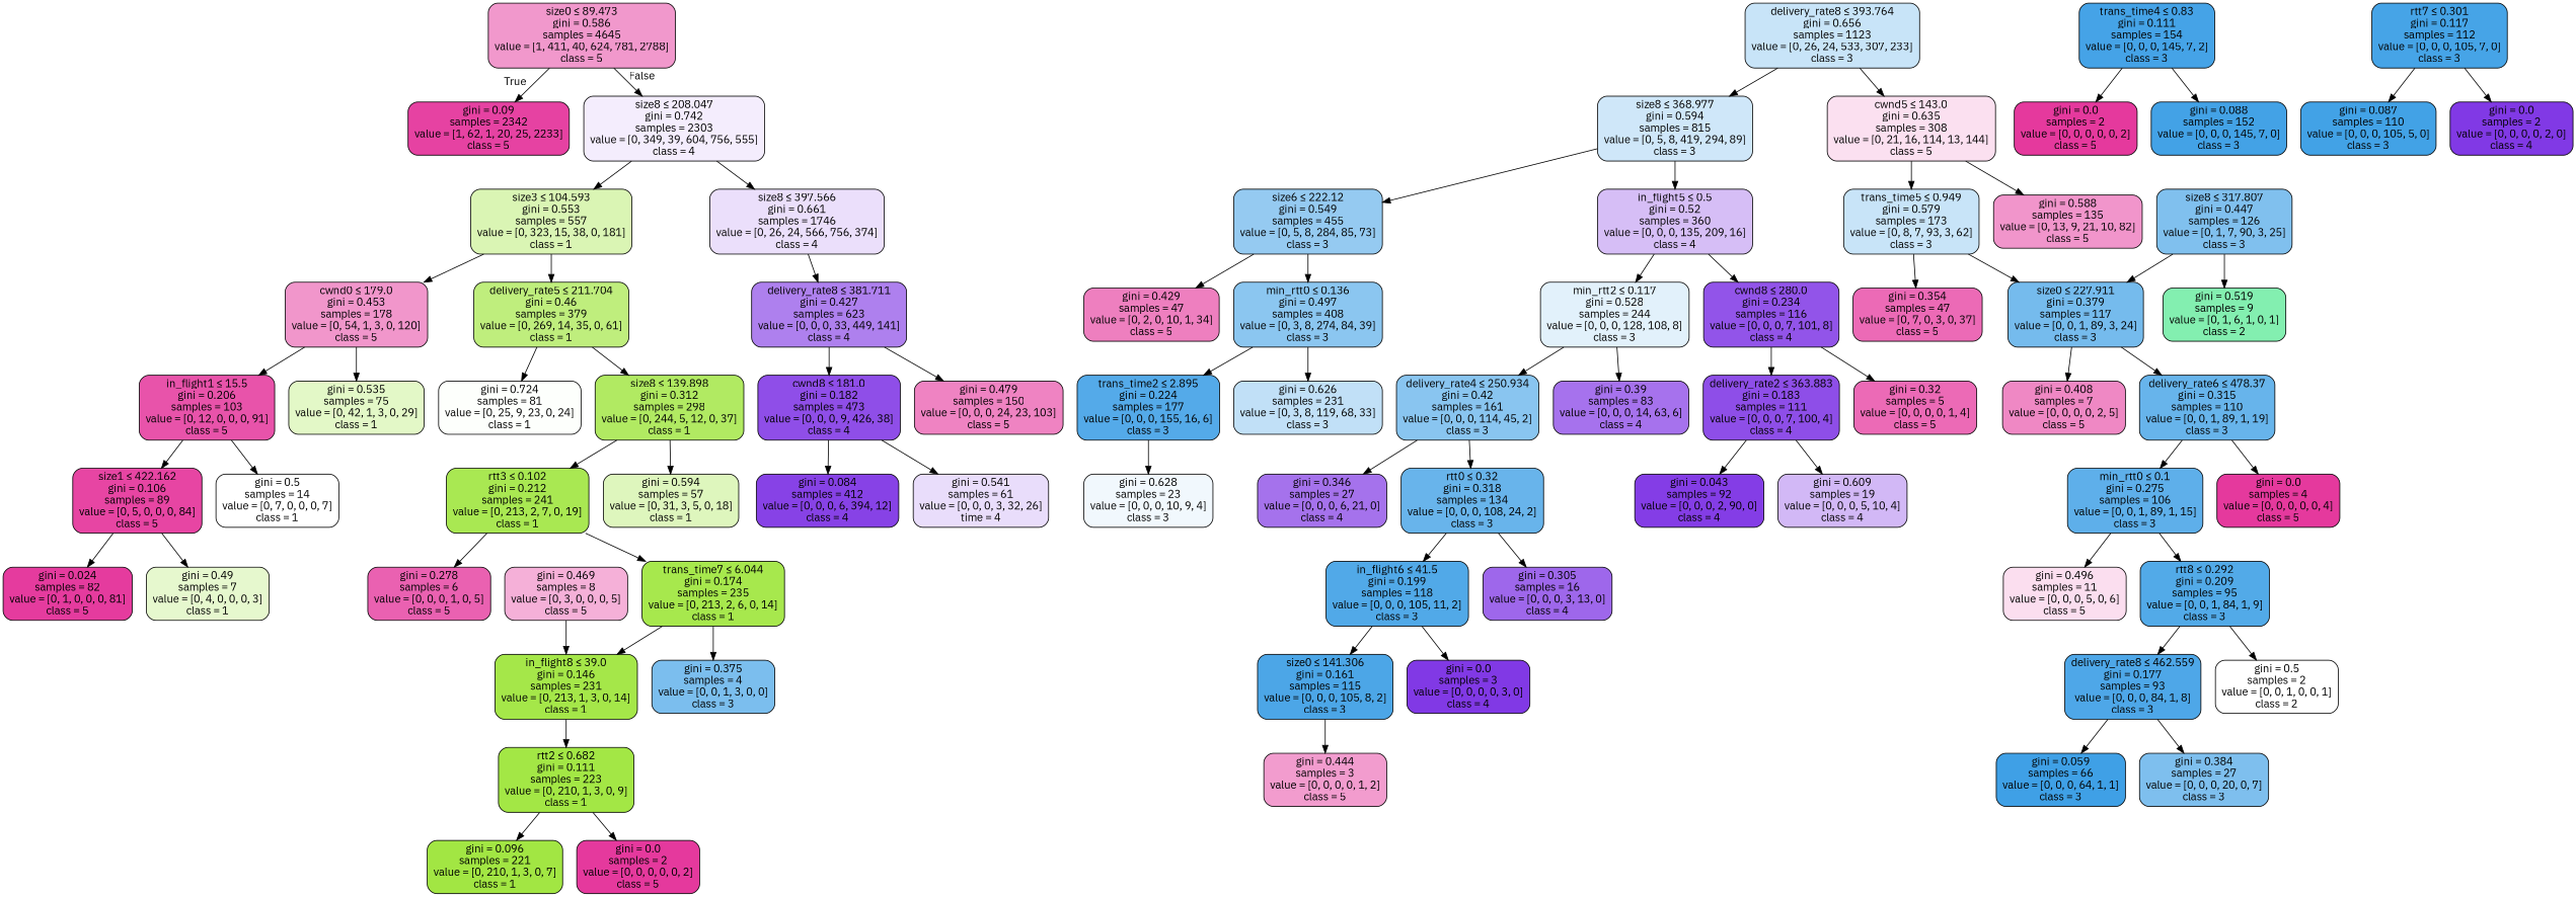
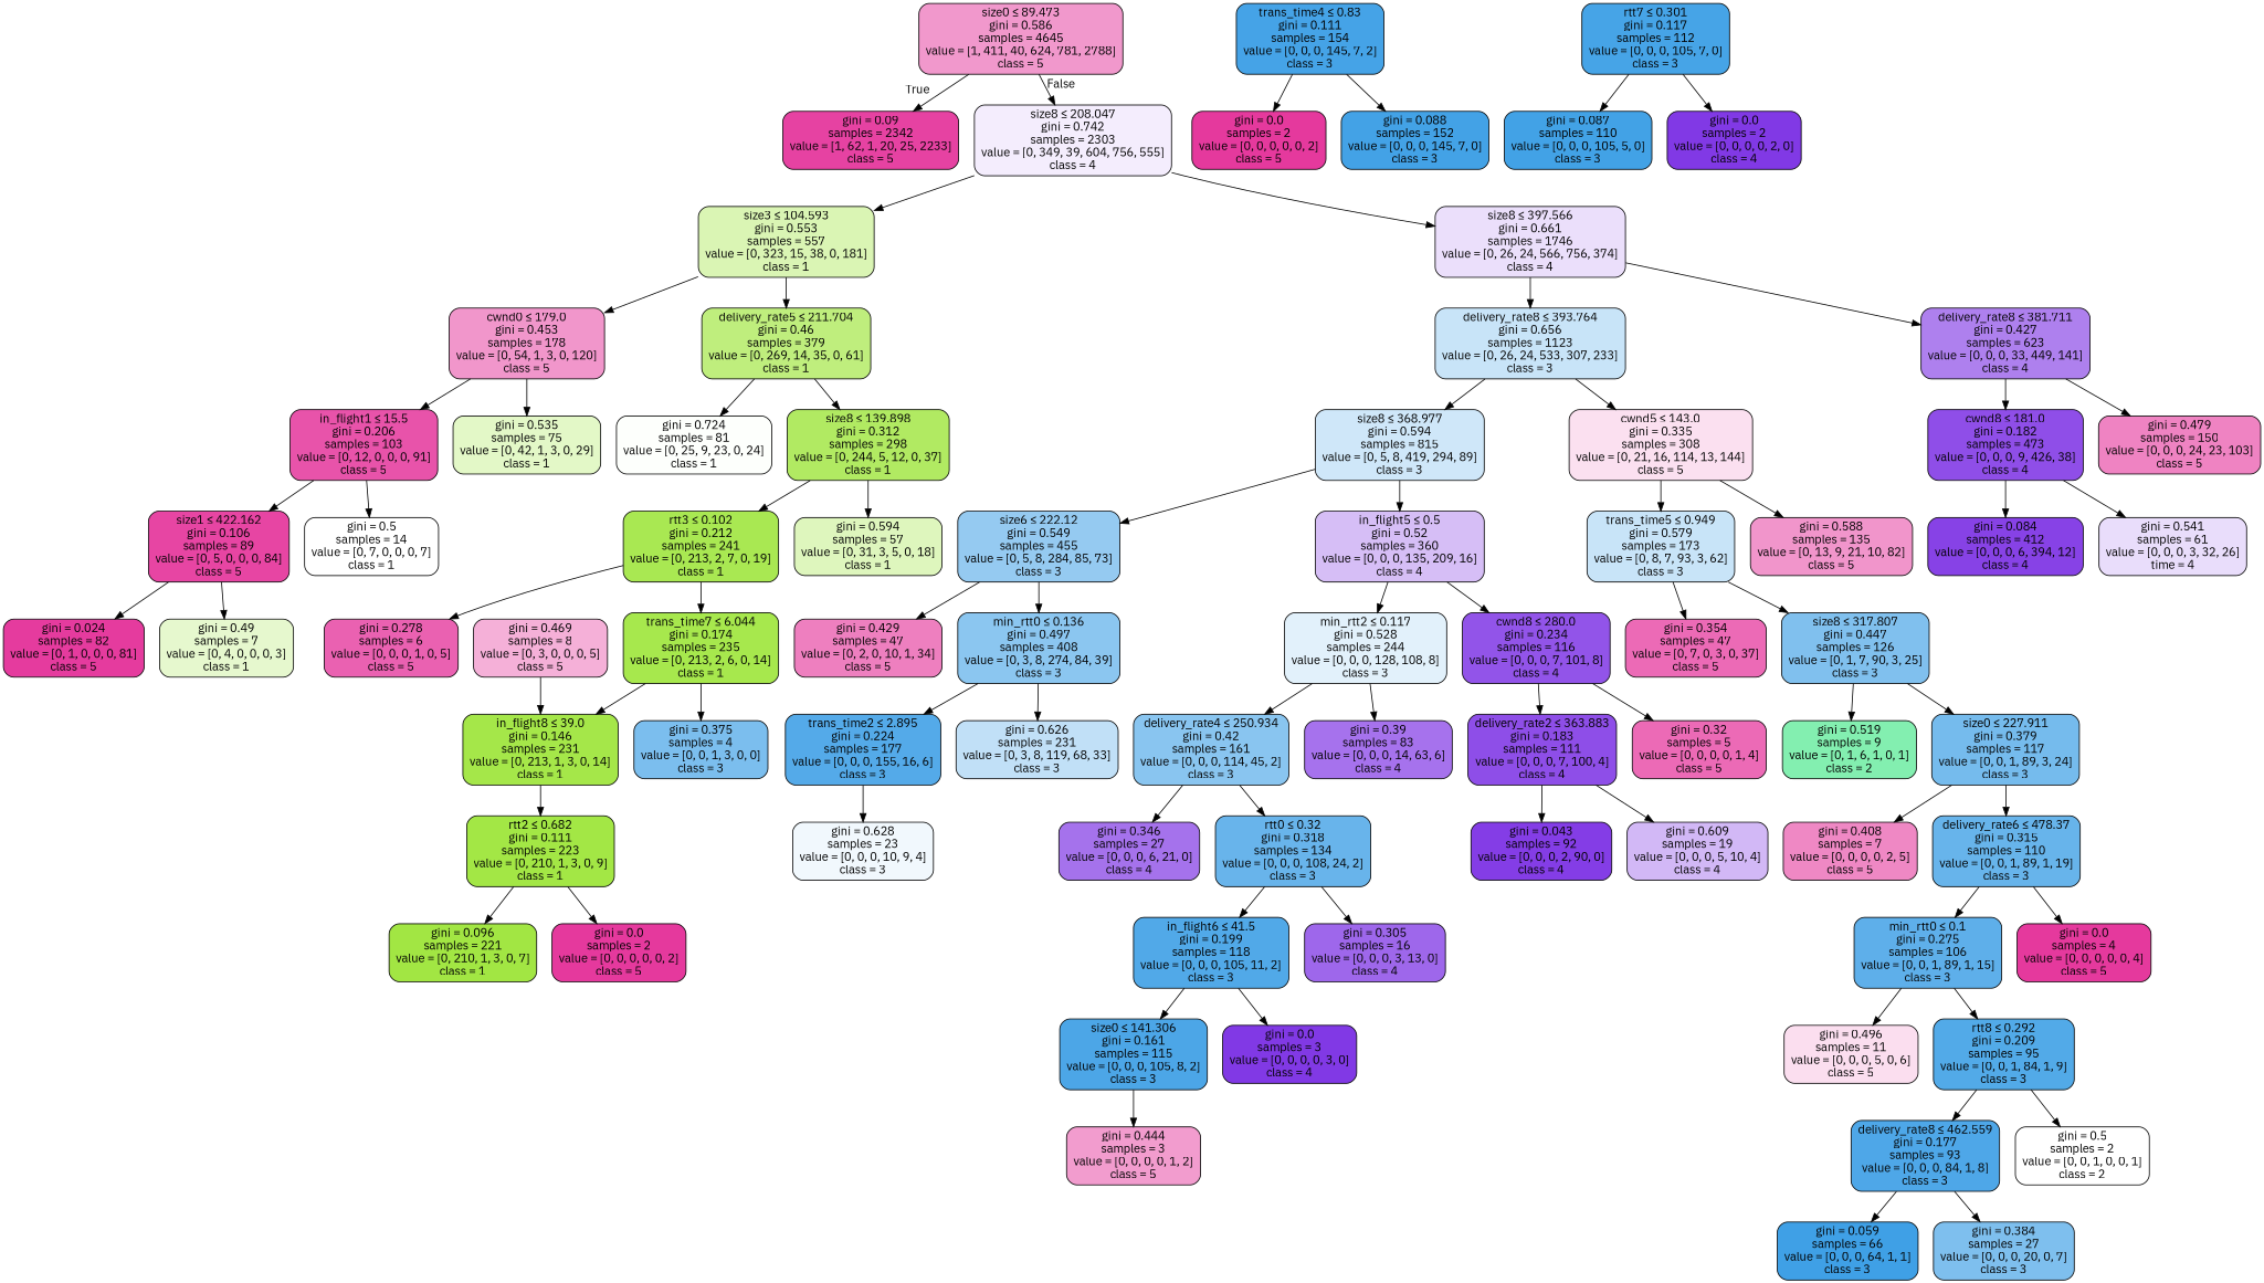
  digraph {
    fontname="IBM Plex Sans"
    node [color=black fillcolor="#e5399d" fontname="IBM Plex Sans" shape=box style="filled, rounded"]
    edge [fontname="IBM Plex Sans"]
    n1 [fillcolor="#f198cc" label=<size0 &le; 89.473<br/>gini = 0.586<br/>samples = 4645<br/>value = [1, 411, 40, 624, 781, 2788]<br/>class = 5>]
    n2 [fillcolor="#e642a2" label=<gini = 0.09<br/>samples = 2342<br/>value = [1, 62, 1, 20, 25, 2233]<br/>class = 5>]
    n3 [fillcolor="#f4edfd" label=<size8 &le; 208.047<br/>gini = 0.742<br/>samples = 2303<br/>value = [0, 349, 39, 604, 756, 555]<br/>class = 4>]
    n4 [fillcolor="#daf5b4" label=<size3 &le; 104.593<br/>gini = 0.553<br/>samples = 557<br/>value = [0, 323, 15, 38, 0, 181]<br/>class = 1>]
    n5 [fillcolor="#ebdffb" label=<size8 &le; 397.566<br/>gini = 0.661<br/>samples = 1746<br/>value = [0, 26, 24, 566, 756, 374]<br/>class = 4>]
    n6 [fillcolor="#f196cb" label=<cwnd0 &le; 179.0<br/>gini = 0.453<br/>samples = 178<br/>value = [0, 54, 1, 3, 0, 120]<br/>class = 5>]
    n7 [fillcolor="#bfee7d" label=<delivery_rate5 &le; 211.704<br/>gini = 0.46<br/>samples = 379<br/>value = [0, 269, 14, 35, 0, 61]<br/>class = 1>]
    n8 [fillcolor="#c8e4f8" label=<delivery_rate8 &le; 393.764<br/>gini = 0.656<br/>samples = 1123<br/>value = [0, 26, 24, 533, 307, 233]<br/>class = 3>]
    n9 [fillcolor="#ae80ee" label=<delivery_rate8 &le; 381.711<br/>gini = 0.427<br/>samples = 623<br/>value = [0, 0, 0, 33, 449, 141]<br/>class = 4>]
    n10 [fillcolor="#e853aa" label=<in_flight1 &le; 15.5<br/>gini = 0.206<br/>samples = 103<br/>value = [0, 12, 0, 0, 0, 91]<br/>class = 5>]
    n11 [fillcolor="#e3f8c7" label=<gini = 0.535<br/>samples = 75<br/>value = [0, 42, 1, 3, 0, 29]<br/>class = 1>]
    n12 [fillcolor="#fdfffc" label=<gini = 0.724<br/>samples = 81<br/>value = [0, 25, 9, 23, 0, 24]<br/>class = 1>]
    n13 [fillcolor="#b1ea62" label=<size8 &le; 139.898<br/>gini = 0.312<br/>samples = 298<br/>value = [0, 244, 5, 12, 0, 37]<br/>class = 1>]
    n14 [fillcolor="#e745a3" label=<size1 &le; 422.162<br/>gini = 0.106<br/>samples = 89<br/>value = [0, 5, 0, 0, 0, 84]<br/>class = 5>]
    n15 [fillcolor="#ffffff" label=<gini = 0.5<br/>samples = 14<br/>value = [0, 7, 0, 0, 0, 7]<br/>class = 1>]
    n16 [fillcolor="#e53b9e" label=<gini = 0.024<br/>samples = 82<br/>value = [0, 1, 0, 0, 0, 81]<br/>class = 5>]
    n17 [fillcolor="#e6f8ce" label=<gini = 0.49<br/>samples = 7<br/>value = [0, 4, 0, 0, 0, 3]<br/>class = 1>]
    n18 [fillcolor="#a9e852" label=<rtt3 &le; 0.102<br/>gini = 0.212<br/>samples = 241<br/>value = [0, 213, 2, 7, 0, 19]<br/>class = 1>]
    n19 [fillcolor="#def6bd" label=<gini = 0.594<br/>samples = 57<br/>value = [0, 31, 3, 5, 0, 18]<br/>class = 1>]
    n20 [fillcolor="#ea61b1" label=<gini = 0.278<br/>samples = 6<br/>value = [0, 0, 0, 1, 0, 5]<br/>class = 5>]
    n21 [fillcolor="#a7e84d" label=<trans_time7 &le; 6.044<br/>gini = 0.174<br/>samples = 235<br/>value = [0, 213, 2, 6, 0, 14]<br/>class = 1>]
    n22 [fillcolor="#a5e749" label=<in_flight8 &le; 39.0<br/>gini = 0.146<br/>samples = 231<br/>value = [0, 213, 1, 3, 0, 14]<br/>class = 1>]
    n23 [fillcolor="#7bbeee" label=<gini = 0.375<br/>samples = 4<br/>value = [0, 0, 1, 3, 0, 0]<br/>class = 3>]
    n24 [fillcolor="#a3e745" label=<rtt2 &le; 0.682<br/>gini = 0.111<br/>samples = 223<br/>value = [0, 210, 1, 3, 0, 9]<br/>class = 1>]
    n25 [fillcolor="#a2e643" label=<gini = 0.096<br/>samples = 221<br/>value = [0, 210, 1, 3, 0, 7]<br/>class = 1>]
    n26 [label=<gini = 0.0<br/>samples = 2<br/>value = [0, 0, 0, 0, 0, 2]<br/>class = 5>]
    n27 [fillcolor="#f5b0d8" label=<gini = 0.469<br/>samples = 8<br/>value = [0, 3, 0, 0, 0, 5]<br/>class = 5>]
    n28 [fillcolor="#cfe7f9" label=<size8 &le; 368.977<br/>gini = 0.594<br/>samples = 815<br/>value = [0, 5, 8, 419, 294, 89]<br/>class = 3>]
-   n29 [fillcolor="#fbe0f0" label=<cwnd5 &le; 143.0<br/>gini = 0.635<br/>samples = 308<br/>value = [0, 21, 16, 114, 13, 144]<br/>class = 5>]
+   n29 [fillcolor="#fbe0f0" label=<cwnd5 &le; 143.0<br/>gini = 0.335<br/>samples = 308<br/>value = [0, 21, 16, 114, 13, 144]<br/>class = 5>]
    n30 [fillcolor="#8f4ee8" label=<cwnd8 &le; 181.0<br/>gini = 0.182<br/>samples = 473<br/>value = [0, 0, 0, 9, 426, 38]<br/>class = 4>]
    n31 [fillcolor="#ef83c2" label=<gini = 0.479<br/>samples = 150<br/>value = [0, 0, 0, 24, 23, 103]<br/>class = 5>]
    n32 [fillcolor="#95caf1" label=<size6 &le; 222.12<br/>gini = 0.549<br/>samples = 455<br/>value = [0, 5, 8, 284, 85, 73]<br/>class = 3>]
    n33 [fillcolor="#d6bef6" label=<in_flight5 &le; 0.5<br/>gini = 0.52<br/>samples = 360<br/>value = [0, 0, 0, 135, 209, 16]<br/>class = 4>]
    n34 [fillcolor="#c8e4f8" label=<trans_time5 &le; 0.949<br/>gini = 0.579<br/>samples = 173<br/>value = [0, 8, 7, 93, 3, 62]<br/>class = 3>]
    n35 [fillcolor="#f195cb" label=<gini = 0.588<br/>samples = 135<br/>value = [0, 13, 9, 21, 10, 82]<br/>class = 5>]
    n36 [fillcolor="#ee7fbf" label=<gini = 0.429<br/>samples = 47<br/>value = [0, 2, 0, 10, 1, 34]<br/>class = 5>]
    n37 [fillcolor="#8bc6f0" label=<min_rtt0 &le; 0.136<br/>gini = 0.497<br/>samples = 408<br/>value = [0, 3, 8, 274, 84, 39]<br/>class = 3>]
    n38 [fillcolor="#e2f1fb" label=<min_rtt2 &le; 0.117<br/>gini = 0.528<br/>samples = 244<br/>value = [0, 0, 0, 128, 108, 8]<br/>class = 3>]
    n39 [fillcolor="#9254e9" label=<cwnd8 &le; 280.0<br/>gini = 0.234<br/>samples = 116<br/>value = [0, 0, 0, 7, 101, 8]<br/>class = 4>]
    n40 [fillcolor="#54aae9" label=<trans_time2 &le; 2.895<br/>gini = 0.224<br/>samples = 177<br/>value = [0, 0, 0, 155, 16, 6]<br/>class = 3>]
    n41 [fillcolor="#c1e0f7" label=<gini = 0.626<br/>samples = 231<br/>value = [0, 3, 8, 119, 68, 33]<br/>class = 3>]
    n42 [fillcolor="#f1f8fd" label=<gini = 0.628<br/>samples = 23<br/>value = [0, 0, 0, 10, 9, 4]<br/>class = 3>]
    n43 [fillcolor="#45a3e7" label=<trans_time4 &le; 0.83<br/>gini = 0.111<br/>samples = 154<br/>value = [0, 0, 0, 145, 7, 2]<br/>class = 3>]
    n44 [label=<gini = 0.0<br/>samples = 2<br/>value = [0, 0, 0, 0, 0, 2]<br/>class = 5>]
    n45 [fillcolor="#43a2e6" label=<gini = 0.088<br/>samples = 152<br/>value = [0, 0, 0, 145, 7, 0]<br/>class = 3>]
    n46 [fillcolor="#89c5f0" label=<delivery_rate4 &le; 250.934<br/>gini = 0.42<br/>samples = 161<br/>value = [0, 0, 0, 114, 45, 2]<br/>class = 3>]
    n47 [fillcolor="#a672ed" label=<gini = 0.39<br/>samples = 83<br/>value = [0, 0, 0, 14, 63, 6]<br/>class = 4>]
    n48 [fillcolor="#8e4ee8" label=<delivery_rate2 &le; 363.883<br/>gini = 0.183<br/>samples = 111<br/>value = [0, 0, 0, 7, 100, 4]<br/>class = 4>]
    n49 [fillcolor="#ec6ab6" label=<gini = 0.32<br/>samples = 5<br/>value = [0, 0, 0, 0, 1, 4]<br/>class = 5>]
    n50 [fillcolor="#a572ec" label=<gini = 0.346<br/>samples = 27<br/>value = [0, 0, 0, 6, 21, 0]<br/>class = 4>]
    n51 [fillcolor="#68b4eb" label=<rtt0 &le; 0.32<br/>gini = 0.318<br/>samples = 134<br/>value = [0, 0, 0, 108, 24, 2]<br/>class = 3>]
    n52 [fillcolor="#51a9e8" label=<in_flight6 &le; 41.5<br/>gini = 0.199<br/>samples = 118<br/>value = [0, 0, 0, 105, 11, 2]<br/>class = 3>]
    n53 [fillcolor="#9e67eb" label=<gini = 0.305<br/>samples = 16<br/>value = [0, 0, 0, 3, 13, 0]<br/>class = 4>]
    n54 [fillcolor="#4ca6e7" label=<size0 &le; 141.306<br/>gini = 0.161<br/>samples = 115<br/>value = [0, 0, 0, 105, 8, 2]<br/>class = 3>]
    n55 [fillcolor="#8139e5" label=<gini = 0.0<br/>samples = 3<br/>value = [0, 0, 0, 0, 3, 0]<br/>class = 4>]
    n56 [fillcolor="#f29cce" label=<gini = 0.444<br/>samples = 3<br/>value = [0, 0, 0, 0, 1, 2]<br/>class = 5>]
    n57 [fillcolor="#46a4e7" label=<rtt7 &le; 0.301<br/>gini = 0.117<br/>samples = 112<br/>value = [0, 0, 0, 105, 7, 0]<br/>class = 3>]
    n58 [fillcolor="#42a2e6" label=<gini = 0.087<br/>samples = 110<br/>value = [0, 0, 0, 105, 5, 0]<br/>class = 3>]
    n59 [fillcolor="#8139e5" label=<gini = 0.0<br/>samples = 2<br/>value = [0, 0, 0, 0, 2, 0]<br/>class = 4>]
    n60 [fillcolor="#843de6" label=<gini = 0.043<br/>samples = 92<br/>value = [0, 0, 0, 2, 90, 0]<br/>class = 4>]
    n61 [fillcolor="#d2b8f6" label=<gini = 0.609<br/>samples = 19<br/>value = [0, 0, 0, 5, 10, 4]<br/>class = 4>]
    n62 [fillcolor="#ec6ab6" label=<gini = 0.354<br/>samples = 47<br/>value = [0, 7, 0, 3, 0, 37]<br/>class = 5>]
    n63 [fillcolor="#80c0ee" label=<size8 &le; 317.807<br/>gini = 0.447<br/>samples = 126<br/>value = [0, 1, 7, 90, 3, 25]<br/>class = 3>]
    n64 [fillcolor="#83efb0" label=<gini = 0.519<br/>samples = 9<br/>value = [0, 1, 6, 1, 0, 1]<br/>class = 2>]
    n65 [fillcolor="#75bbed" label=<size0 &le; 227.911<br/>gini = 0.379<br/>samples = 117<br/>value = [0, 0, 1, 89, 3, 24]<br/>class = 3>]
    n66 [fillcolor="#ef88c4" label=<gini = 0.408<br/>samples = 7<br/>value = [0, 0, 0, 0, 2, 5]<br/>class = 5>]
    n67 [fillcolor="#67b4eb" label=<delivery_rate6 &le; 478.37<br/>gini = 0.315<br/>samples = 110<br/>value = [0, 0, 1, 89, 1, 19]<br/>class = 3>]
    n68 [fillcolor="#5eafea" label=<min_rtt0 &le; 0.1<br/>gini = 0.275<br/>samples = 106<br/>value = [0, 0, 1, 89, 1, 15]<br/>class = 3>]
    n69 [label=<gini = 0.0<br/>samples = 4<br/>value = [0, 0, 0, 0, 0, 4]<br/>class = 5>]
    n70 [fillcolor="#fbdeef" label=<gini = 0.496<br/>samples = 11<br/>value = [0, 0, 0, 5, 0, 6]<br/>class = 5>]
    n71 [fillcolor="#52aae8" label=<rtt8 &le; 0.292<br/>gini = 0.209<br/>samples = 95<br/>value = [0, 0, 1, 84, 1, 9]<br/>class = 3>]
    n72 [fillcolor="#4ea7e8" label=<delivery_rate8 &le; 462.559<br/>gini = 0.177<br/>samples = 93<br/>value = [0, 0, 0, 84, 1, 8]<br/>class = 3>]
    n73 [fillcolor="#ffffff" label=<gini = 0.5<br/>samples = 2<br/>value = [0, 0, 1, 0, 0, 1]<br/>class = 2>]
    n74 [fillcolor="#3fa0e6" label=<gini = 0.059<br/>samples = 66<br/>value = [0, 0, 0, 64, 1, 1]<br/>class = 3>]
    n75 [fillcolor="#7ebfee" label=<gini = 0.384<br/>samples = 27<br/>value = [0, 0, 0, 20, 0, 7]<br/>class = 3>]
    n76 [fillcolor="#8742e6" label=<gini = 0.084<br/>samples = 412<br/>value = [0, 0, 0, 6, 394, 12]<br/>class = 4>]
    n77 [fillcolor="#e9ddfb" label=<gini = 0.541<br/>samples = 61<br/>value = [0, 0, 0, 3, 32, 26]<br/>time = 4>]
    n1 -> n2 [headlabel=True labelangle=45 labeldistance=2.5]
    n1 -> n3 [headlabel=False labelangle=-45 labeldistance=2.5]
    n3 -> n4
    n3 -> n5
    n4 -> n6
    n4 -> n7
+   n5 -> n8
    n5 -> n9
    n6 -> n10
    n6 -> n11
    n7 -> n12
    n7 -> n13
    n8 -> n28
    n8 -> n29
    n9 -> n30
    n9 -> n31
    n10 -> n14
    n10 -> n15
    n13 -> n18
    n13 -> n19
    n14 -> n16
    n14 -> n17
    n18 -> n20
    n18 -> n21
    n21 -> n22
    n21 -> n23
    n22 -> n24
    n24 -> n25
    n24 -> n26
    n27 -> n22
    n28 -> n32
    n28 -> n33
    n29 -> n34
    n29 -> n35
    n30 -> n76
    n30 -> n77
    n32 -> n36
    n32 -> n37
    n33 -> n38
    n33 -> n39
    n34 -> n62
-   n34 -> n65
+   n34 -> n63
    n37 -> n40
    n37 -> n41
    n38 -> n46
    n38 -> n47
    n39 -> n48
    n39 -> n49
    n40 -> n42
    n43 -> n44
    n43 -> n45
    n46 -> n50
    n46 -> n51
    n48 -> n60
    n48 -> n61
    n51 -> n52
    n51 -> n53
    n52 -> n54
    n52 -> n55
    n54 -> n56
    n57 -> n58
    n57 -> n59
    n63 -> n64
    n63 -> n65
    n65 -> n66
    n65 -> n67
    n67 -> n68
    n67 -> n69
    n68 -> n70
    n68 -> n71
    n71 -> n72
    n71 -> n73
    n72 -> n74
    n72 -> n75
  }
